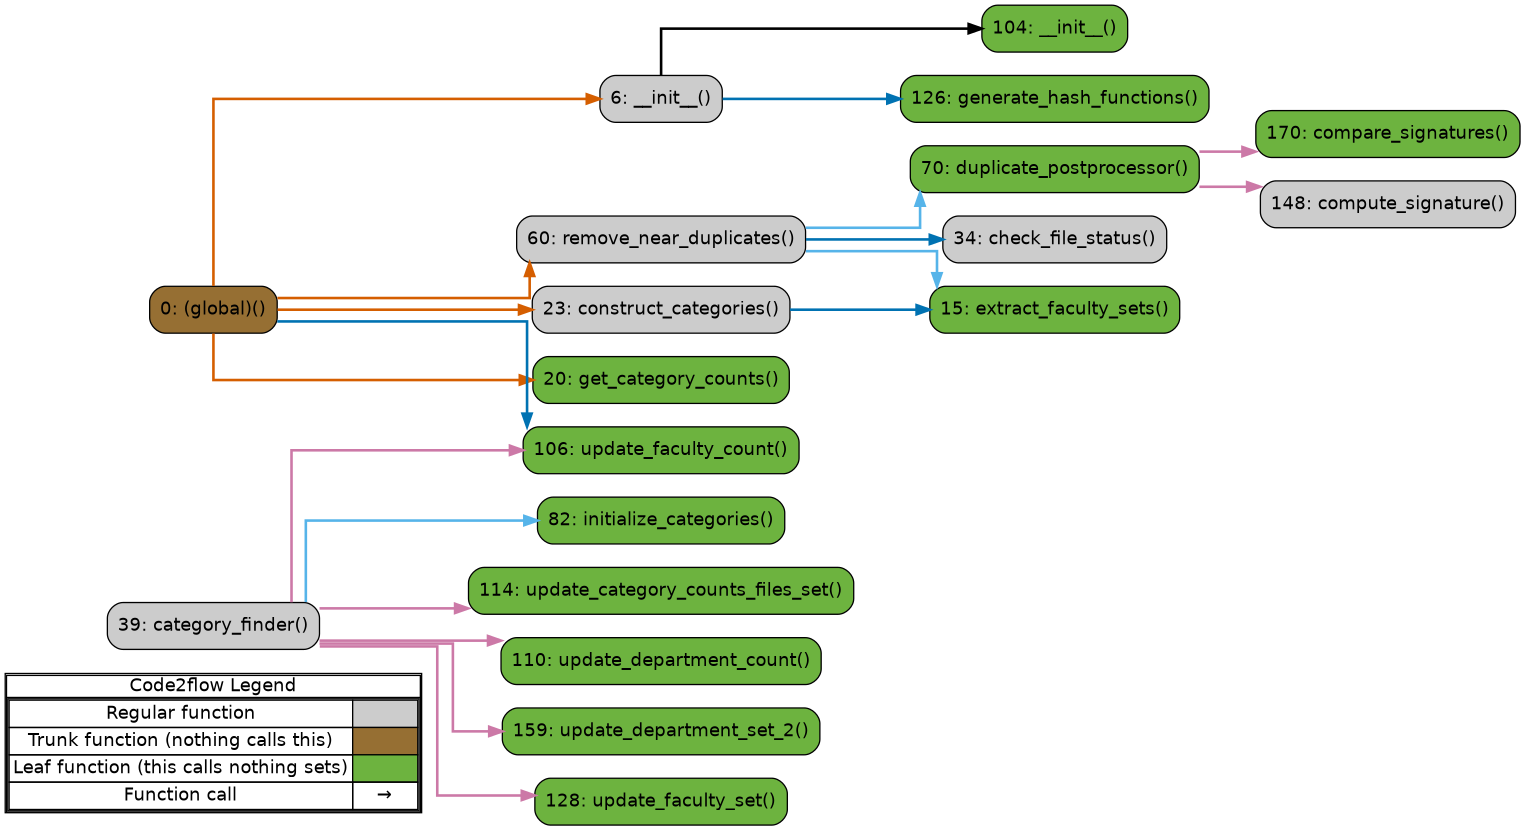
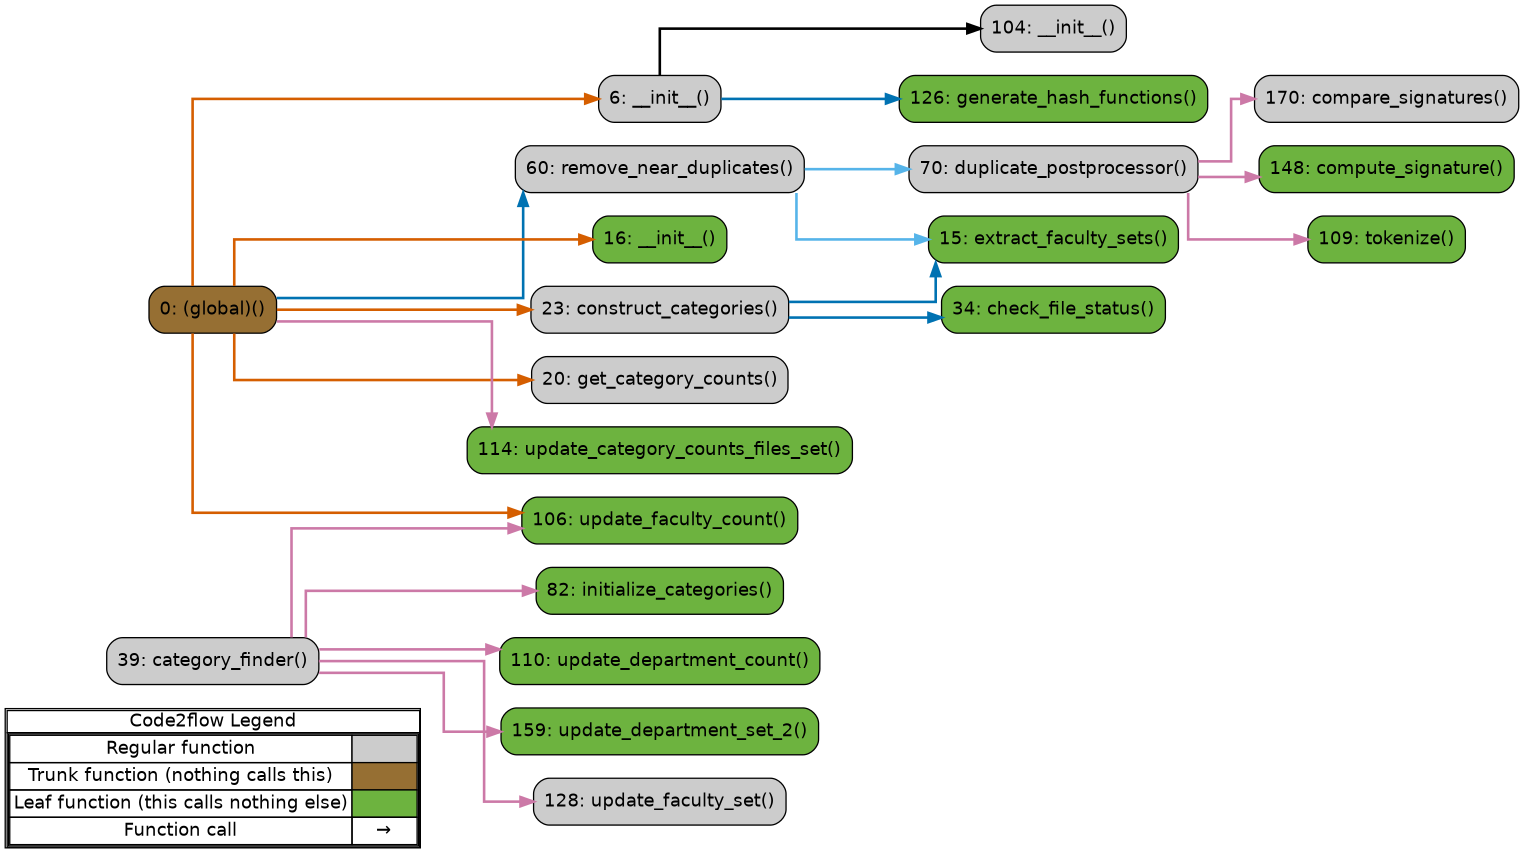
  digraph {
    concentrate=true
    fontname="DejaVu Sans"
    rankdir=LR
    splines=ortho
    node [fontname="DejaVu Sans" shape=rect fillcolor="#6db33f" style="rounded,filled"]
    edge [color="#CC79A7" fontname="DejaVu Sans" penwidth=2]
-   n1 [label=<         <table cellspacing="0" cellpadding="0" border="1"><tr><td>Code2flow Legend</td></tr><tr><td>         <table cellspacing="0">         <tr><td>Regular function</td><td width="50px" bgcolor='#cccccc'></td></tr>         <tr><td>Trunk function (nothing calls this)</td><td bgcolor='#966F33'></td></tr>         <tr><td>Leaf function (this calls nothing sets)</td><td bgcolor='#6db33f'></td></tr>         <tr><td>Function call</td><td><font color='black'>&#8594;</font></td></tr>         </table></td></tr></table>         > margin=0 shape=none fillcolor="" style=""]
+   n1 [label=<         <table cellspacing="0" cellpadding="0" border="1"><tr><td>Code2flow Legend</td></tr><tr><td>         <table cellspacing="0">         <tr><td>Regular function</td><td width="50px" bgcolor='#cccccc'></td></tr>         <tr><td>Trunk function (nothing calls this)</td><td bgcolor='#966F33'></td></tr>         <tr><td>Leaf function (this calls nothing else)</td><td bgcolor='#6db33f'></td></tr>         <tr><td>Function call</td><td><font color='black'>&#8594;</font></td></tr>         </table></td></tr></table>         > margin=0 shape=none fillcolor="" style=""]
    n2 [fillcolor="#cccccc" label="6: __init__()"]
-   n3 [label="70: duplicate_postprocessor()"]
+   n3 [fillcolor="#cccccc" label="70: duplicate_postprocessor()"]
    n4 [label="15: extract_faculty_sets()"]
    n5 [fillcolor="#cccccc" label="60: remove_near_duplicates()"]
-   n6 [label="104: __init__()"]
-   n7 [label="170: compare_signatures()"]
-   n8 [fillcolor="#cccccc" label="148: compute_signature()"]
+   n6 [fillcolor="#cccccc" label="104: __init__()"]
+   n7 [fillcolor="#cccccc" label="170: compare_signatures()"]
+   n8 [label="148: compute_signature()"]
    n9 [label="126: generate_hash_functions()"]
+   n10 [label="109: tokenize()"]
+   n11 [label="16: __init__()"]
    n12 [fillcolor="#cccccc" label="39: category_finder()"]
-   n13 [fillcolor="#cccccc" label="34: check_file_status()"]
+   n13 [label="34: check_file_status()"]
    n14 [fillcolor="#cccccc" label="23: construct_categories()"]
-   n15 [label="20: get_category_counts()"]
+   n15 [fillcolor="#cccccc" label="20: get_category_counts()"]
    n16 [label="82: initialize_categories()"]
    n17 [label="114: update_category_counts_files_set()"]
    n18 [label="110: update_department_count()"]
    n19 [label="159: update_department_set_2()"]
    n20 [label="106: update_faculty_count()"]
-   n21 [label="128: update_faculty_set()"]
+   n21 [fillcolor="#cccccc" label="128: update_faculty_set()"]
    n22 [fillcolor="#966F33" label="0: (global)()"]
    subgraph sub_1 {
      label=legend
      rank=min
      n1
    }
    subgraph sub_2 {
      label="File: faculty_set_postprocessor"
      style=dotted
      subgraph sub_3 {
        label="Class: FacultyPostprocessor"
        style=dotted
        n2
        n3
        n4
        n5
      }
      subgraph sub_4 {
        label="Class: MinHashUtility"
        style=dotted
        n6
        n7
        n8
        n9
+       n10
      }
    }
    subgraph sub_5 {
      label="File: wos_classification"
      style=dotted
      n22
      subgraph sub_6 {
        label="Class: WosClassification"
        style=dotted
+       n11
        n12
        n13
        n14
        n15
        n16
        n17
        n18
        n19
        n20
        n21
      }
    }
    n2 -> n6 [color="#000000"]
    n2 -> n9 [color="#0072B2"]
    n3 -> n7
    n3 -> n8
+   n3 -> n10
    n5 -> n3 [color="#56B4E9"]
    n5 -> n4 [color="#56B4E9"]
-   n12 -> n16 [color="#56B4E9"]
-   n12 -> n17
+   n12 -> n16
+   n22 -> n17
    n12 -> n18
    n12 -> n19
    n12 -> n20
    n12 -> n21
    n14 -> n4 [color="#0072B2"]
-   n5 -> n13 [color="#0072B2"]
+   n14 -> n13 [color="#0072B2"]
    n22 -> n2 [color="#D55E00"]
-   n22 -> n5 [color="#D55E00"]
+   n22 -> n5 [color="#0072B2"]
+   n22 -> n11 [color="#D55E00"]
    n22 -> n14 [color="#D55E00"]
    n22 -> n15 [color="#D55E00"]
-   n22 -> n20 [color="#0072B2"]
+   n22 -> n20 [color="#D55E00"]
  }
